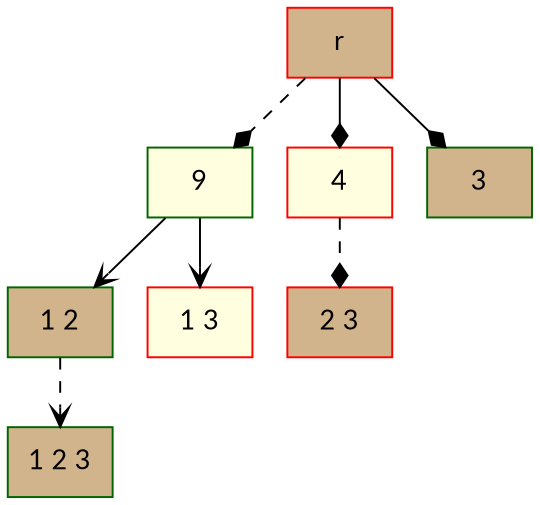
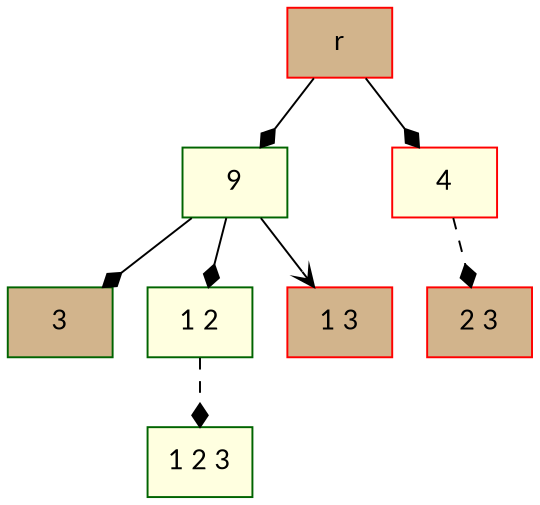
  digraph {
    fontname=Lato
    rankdir=TB
    node [color=darkgreen fillcolor=tan fontname=Lato shape=rectangle style=filled]
    edge [arrowhead=diamond fontname=Lato style=solid]
    n1 [fillcolor=lightyellow label=9]
    r [color=red]
    n3 [color=red fillcolor=lightyellow label=4]
    3
-   "1 2"
-   "1 3" [color=red fillcolor=lightyellow]
+   "1 2" [fillcolor=lightyellow]
+   "1 3" [color=red]
    "2 3" [color=red]
-   "1 2 3"
-   n1 -> "1 2" [arrowhead=vee]
+   "1 2 3" [fillcolor=lightyellow]
+   n1 -> "1 2"
    n1 -> "1 3" [arrowhead=vee]
-   r -> n1 [style=dashed]
+   r -> n1
    r -> n3
-   r -> 3
+   n1 -> 3
    n3 -> "2 3" [style=dashed]
-   "1 2" -> "1 2 3" [arrowhead=vee style=dashed]
+   "1 2" -> "1 2 3" [style=dashed]
  }
